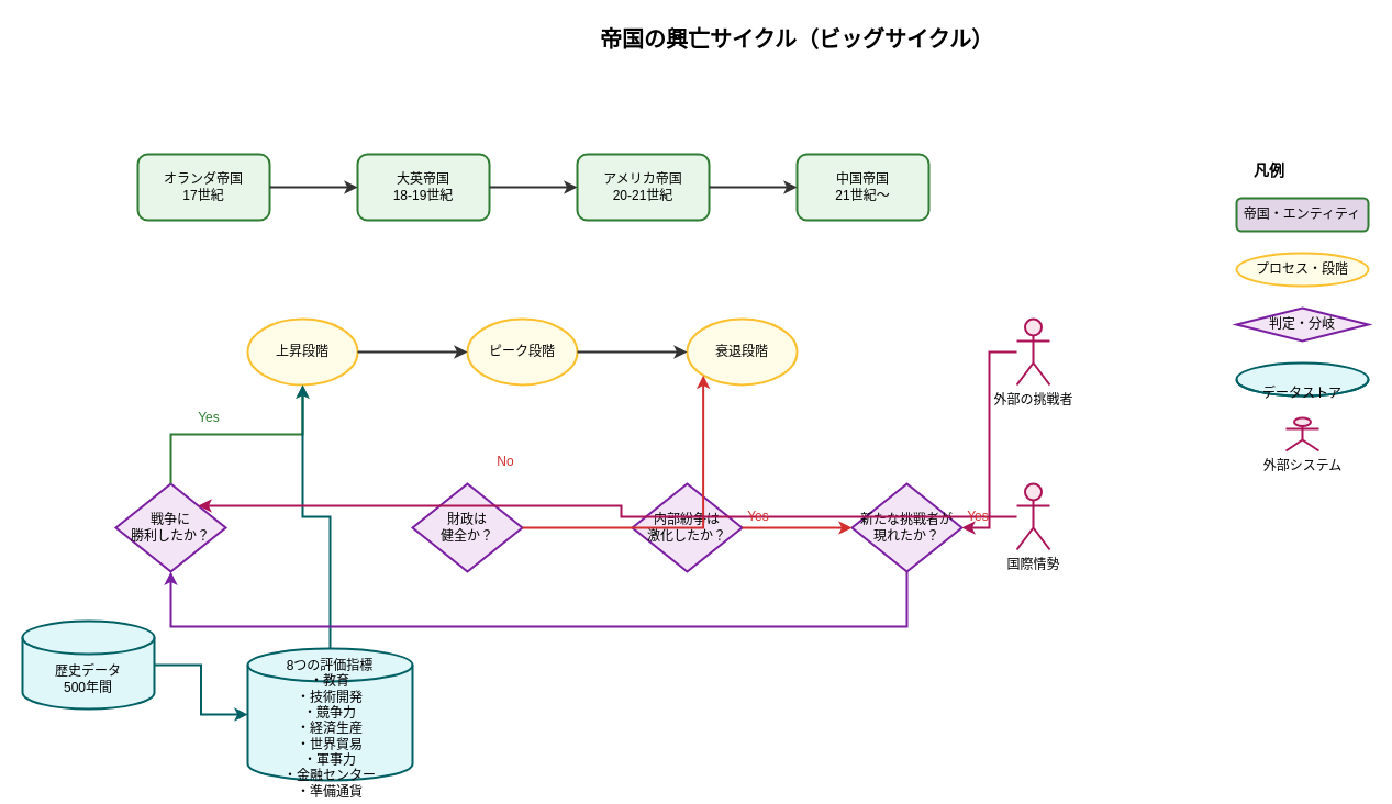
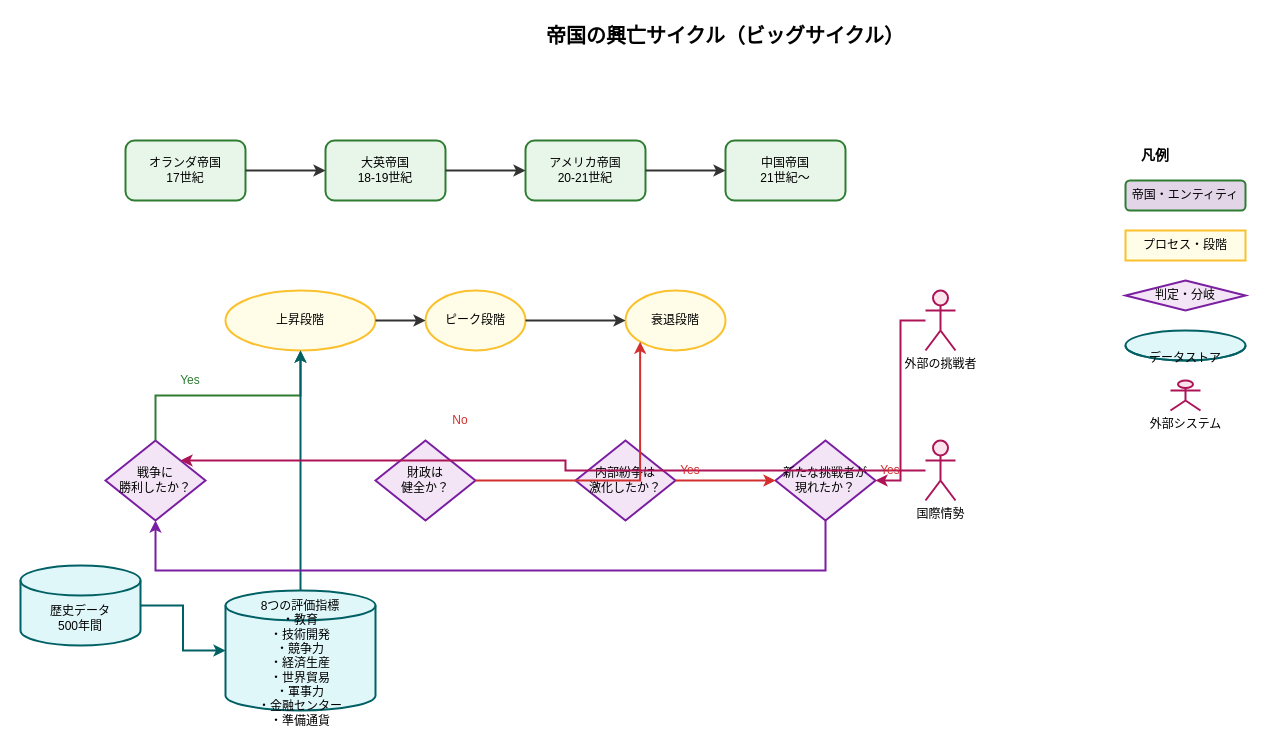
  <mxCell id="0" />
  <mxCell id="1" parent="0" />
  <mxCell id="2" value="帝国の興亡サイクル（ビッグサイクル）" style="text;html=1;strokeColor=none;fillColor=none;align=center;verticalAlign=middle;whiteSpace=wrap;rounded=0;fontSize=20;fontStyle=1;" vertex="1" parent="1"><mxGeometry x="525" y="20" width="400" height="30" as="geometry" /></mxCell>
  <mxCell id="3" value="オランダ帝国&lt;br&gt;17世紀" style="rounded=1;whiteSpace=wrap;html=1;fillColor=#E8F5E9;strokeColor=#2E7D32;strokeWidth=2;" vertex="1" parent="1"><mxGeometry x="125" y="140" width="120" height="60" as="geometry" /></mxCell>
  <mxCell id="4" value="大英帝国&lt;br&gt;18-19世紀" style="rounded=1;whiteSpace=wrap;html=1;fillColor=#E8F5E9;strokeColor=#2E7D32;strokeWidth=2;" vertex="1" parent="1"><mxGeometry x="325" y="140" width="120" height="60" as="geometry" /></mxCell>
  <mxCell id="5" value="アメリカ帝国&lt;br&gt;20-21世紀" style="rounded=1;whiteSpace=wrap;html=1;fillColor=#E8F5E9;strokeColor=#2E7D32;strokeWidth=2;" vertex="1" parent="1"><mxGeometry x="525" y="140" width="120" height="60" as="geometry" /></mxCell>
  <mxCell id="6" value="中国帝国&lt;br&gt;21世紀～" style="rounded=1;whiteSpace=wrap;html=1;fillColor=#E8F5E9;strokeColor=#2E7D32;strokeWidth=2;" vertex="1" parent="1"><mxGeometry x="725" y="140" width="120" height="60" as="geometry" /></mxCell>
- <mxCell id="7" value="上昇段階" style="ellipse;whiteSpace=wrap;html=1;fillColor=#FFFDE7;strokeColor=#FBC02D;strokeWidth=2;" vertex="1" parent="1"><mxGeometry x="225" y="290" width="100" height="60" as="geometry" /></mxCell>
+ <mxCell id="7" value="上昇段階" style="ellipse;whiteSpace=wrap;html=1;fillColor=#FFFDE7;strokeColor=#FBC02D;strokeWidth=2;" vertex="1" parent="1"><mxGeometry x="225" y="290" width="150" height="60" as="geometry" /></mxCell>
  <mxCell id="8" value="ピーク段階" style="ellipse;whiteSpace=wrap;html=1;fillColor=#FFFDE7;strokeColor=#FBC02D;strokeWidth=2;" vertex="1" parent="1"><mxGeometry x="425" y="290" width="100" height="60" as="geometry" /></mxCell>
  <mxCell id="9" value="衰退段階" style="ellipse;whiteSpace=wrap;html=1;fillColor=#FFFDE7;strokeColor=#FBC02D;strokeWidth=2;" vertex="1" parent="1"><mxGeometry x="625" y="290" width="100" height="60" as="geometry" /></mxCell>
  <mxCell id="10" value="戦争に&lt;br&gt;勝利したか？" style="rhombus;whiteSpace=wrap;html=1;fillColor=#F3E5F5;strokeColor=#7B1FA2;strokeWidth=2;" vertex="1" parent="1"><mxGeometry x="105" y="440" width="100" height="80" as="geometry" /></mxCell>
  <mxCell id="11" value="財政は&lt;br&gt;健全か？" style="rhombus;whiteSpace=wrap;html=1;fillColor=#F3E5F5;strokeColor=#7B1FA2;strokeWidth=2;" vertex="1" parent="1"><mxGeometry x="375" y="440" width="100" height="80" as="geometry" /></mxCell>
  <mxCell id="12" value="内部紛争は&lt;br&gt;激化したか？" style="rhombus;whiteSpace=wrap;html=1;fillColor=#F3E5F5;strokeColor=#7B1FA2;strokeWidth=2;" vertex="1" parent="1"><mxGeometry x="575" y="440" width="100" height="80" as="geometry" /></mxCell>
  <mxCell id="13" value="新たな挑戦者が&lt;br&gt;現れたか？" style="rhombus;whiteSpace=wrap;html=1;fillColor=#F3E5F5;strokeColor=#7B1FA2;strokeWidth=2;" vertex="1" parent="1"><mxGeometry x="775" y="440" width="100" height="80" as="geometry" /></mxCell>
  <mxCell id="14" value="歴史データ&lt;br&gt;500年間" style="shape=cylinder3;whiteSpace=wrap;html=1;boundedLbl=1;backgroundOutline=1;size=15;fillColor=#E0F7FA;strokeColor=#006064;strokeWidth=2;" vertex="1" parent="1"><mxGeometry x="20" y="565" width="120" height="80" as="geometry" /></mxCell>
  <mxCell id="15" value="8つの評価指標&lt;br&gt;・教育&lt;br&gt;・技術開発&lt;br&gt;・競争力&lt;br&gt;・経済生産&lt;br&gt;・世界貿易&lt;br&gt;・軍事力&lt;br&gt;・金融センター&lt;br&gt;・準備通貨" style="shape=cylinder3;whiteSpace=wrap;html=1;boundedLbl=1;backgroundOutline=1;size=15;fillColor=#E0F7FA;strokeColor=#006064;strokeWidth=2;" vertex="1" parent="1"><mxGeometry x="225" y="590" width="150" height="120" as="geometry" /></mxCell>
  <mxCell id="16" value="外部の挑戦者" style="shape=umlActor;verticalLabelPosition=bottom;verticalAlign=top;html=1;outlineConnect=0;fillColor=#FCE4EC;strokeColor=#AD1457;strokeWidth=2;" vertex="1" parent="1"><mxGeometry x="925" y="290" width="30" height="60" as="geometry" /></mxCell>
  <mxCell id="17" value="国際情勢" style="shape=umlActor;verticalLabelPosition=bottom;verticalAlign=top;html=1;outlineConnect=0;fillColor=#FCE4EC;strokeColor=#AD1457;strokeWidth=2;" vertex="1" parent="1"><mxGeometry x="925" y="440" width="30" height="60" as="geometry" /></mxCell>
  <mxCell id="18" style="edgeStyle=orthogonalEdgeStyle;rounded=0;orthogonalLoop=1;jettySize=auto;html=1;exitX=1;exitY=0.5;exitDx=0;exitDy=0;entryX=0;entryY=0.5;entryDx=0;entryDy=0;strokeColor=#333333;strokeWidth=2;" edge="1" parent="1" source="3" target="4"><mxGeometry relative="1" as="geometry" /></mxCell>
  <mxCell id="19" style="edgeStyle=orthogonalEdgeStyle;rounded=0;orthogonalLoop=1;jettySize=auto;html=1;exitX=1;exitY=0.5;exitDx=0;exitDy=0;entryX=0;entryY=0.5;entryDx=0;entryDy=0;strokeColor=#333333;strokeWidth=2;" edge="1" parent="1" source="4" target="5"><mxGeometry relative="1" as="geometry" /></mxCell>
  <mxCell id="20" style="edgeStyle=orthogonalEdgeStyle;rounded=0;orthogonalLoop=1;jettySize=auto;html=1;exitX=1;exitY=0.5;exitDx=0;exitDy=0;entryX=0;entryY=0.5;entryDx=0;entryDy=0;strokeColor=#333333;strokeWidth=2;" edge="1" parent="1" source="5" target="6"><mxGeometry relative="1" as="geometry" /></mxCell>
  <mxCell id="21" style="edgeStyle=orthogonalEdgeStyle;rounded=0;orthogonalLoop=1;jettySize=auto;html=1;exitX=1;exitY=0.5;exitDx=0;exitDy=0;entryX=0;entryY=0.5;entryDx=0;entryDy=0;strokeColor=#333333;strokeWidth=2;" edge="1" parent="1" source="7" target="8"><mxGeometry relative="1" as="geometry" /></mxCell>
  <mxCell id="22" style="edgeStyle=orthogonalEdgeStyle;rounded=0;orthogonalLoop=1;jettySize=auto;html=1;exitX=1;exitY=0.5;exitDx=0;exitDy=0;entryX=0;entryY=0.5;entryDx=0;entryDy=0;strokeColor=#333333;strokeWidth=2;" edge="1" parent="1" source="8" target="9"><mxGeometry relative="1" as="geometry" /></mxCell>
  <mxCell id="23" style="edgeStyle=orthogonalEdgeStyle;rounded=0;orthogonalLoop=1;jettySize=auto;html=1;exitX=0.5;exitY=0;exitDx=0;exitDy=0;entryX=0.5;entryY=1;entryDx=0;entryDy=0;strokeColor=#2E7D32;strokeWidth=2;" edge="1" parent="1" source="10" target="7"><mxGeometry relative="1" as="geometry" /></mxCell>
  <mxCell id="24" style="edgeStyle=orthogonalEdgeStyle;rounded=0;orthogonalLoop=1;jettySize=auto;html=1;exitX=1;exitY=0.5;exitDx=0;exitDy=0;entryX=0;entryY=1;entryDx=0;entryDy=0;strokeColor=#D32F2F;strokeWidth=2;" edge="1" parent="1" source="11" target="9"><mxGeometry relative="1" as="geometry" /></mxCell>
  <mxCell id="25" style="edgeStyle=orthogonalEdgeStyle;rounded=0;orthogonalLoop=1;jettySize=auto;html=1;exitX=1;exitY=0.5;exitDx=0;exitDy=0;entryX=0;entryY=0.5;entryDx=0;entryDy=0;strokeColor=#D32F2F;strokeWidth=2;" edge="1" parent="1" source="12" target="13"><mxGeometry relative="1" as="geometry" /></mxCell>
  <mxCell id="26" style="edgeStyle=orthogonalEdgeStyle;rounded=0;orthogonalLoop=1;jettySize=auto;html=1;exitX=1;exitY=0.5;exitDx=0;exitDy=0;entryX=0;entryY=0.5;entryDx=0;entryDy=0;strokeColor=#006064;strokeWidth=2;" edge="1" parent="1" source="14" target="15"><mxGeometry relative="1" as="geometry" /></mxCell>
  <mxCell id="27" style="edgeStyle=orthogonalEdgeStyle;rounded=0;orthogonalLoop=1;jettySize=auto;html=1;exitX=0.5;exitY=0;exitDx=0;exitDy=0;entryX=0.5;entryY=1;entryDx=0;entryDy=0;strokeColor=#006064;strokeWidth=2;" edge="1" parent="1" source="15" target="7"><mxGeometry relative="1" as="geometry" /></mxCell>
  <mxCell id="28" style="edgeStyle=orthogonalEdgeStyle;rounded=0;orthogonalLoop=1;jettySize=auto;html=1;exitX=0;exitY=0.5;exitDx=0;exitDy=0;entryX=1;entryY=0.5;entryDx=0;entryDy=0;strokeColor=#AD1457;strokeWidth=2;" edge="1" parent="1" source="16" target="13"><mxGeometry relative="1" as="geometry" /></mxCell>
  <mxCell id="29" style="edgeStyle=orthogonalEdgeStyle;rounded=0;orthogonalLoop=1;jettySize=auto;html=1;exitX=0;exitY=0.5;exitDx=0;exitDy=0;entryX=1;entryY=0;entryDx=0;entryDy=0;strokeColor=#AD1457;strokeWidth=2;" edge="1" parent="1" source="17" target="10"><mxGeometry relative="1" as="geometry" /></mxCell>
  <mxCell id="30" style="edgeStyle=orthogonalEdgeStyle;rounded=0;orthogonalLoop=1;jettySize=auto;html=1;exitX=0.5;exitY=1;exitDx=0;exitDy=0;entryX=0.5;entryY=1;entryDx=0;entryDy=0;strokeColor=#7B1FA2;strokeWidth=2;strokeDashArray=5 5;" edge="1" parent="1" source="13" target="10"><mxGeometry relative="1" as="geometry"><Array as="points"><mxPoint x="825" y="570" /><mxPoint x="155" y="570" /></Array></mxGeometry></mxCell>
  <mxCell id="31" value="Yes" style="text;html=1;strokeColor=none;fillColor=none;align=center;verticalAlign=middle;whiteSpace=wrap;rounded=0;fontSize=12;fontColor=#2E7D32;" vertex="1" parent="1"><mxGeometry x="175" y="370" width="30" height="20" as="geometry" /></mxCell>
  <mxCell id="32" value="No" style="text;html=1;strokeColor=none;fillColor=none;align=center;verticalAlign=middle;whiteSpace=wrap;rounded=0;fontSize=12;fontColor=#D32F2F;" vertex="1" parent="1"><mxGeometry x="445" y="410" width="30" height="20" as="geometry" /></mxCell>
  <mxCell id="33" value="Yes" style="text;html=1;strokeColor=none;fillColor=none;align=center;verticalAlign=middle;whiteSpace=wrap;rounded=0;fontSize=12;fontColor=#D32F2F;" vertex="1" parent="1"><mxGeometry x="675" y="460" width="30" height="20" as="geometry" /></mxCell>
  <mxCell id="34" value="Yes" style="text;html=1;strokeColor=none;fillColor=none;align=center;verticalAlign=middle;whiteSpace=wrap;rounded=0;fontSize=12;fontColor=#D32F2F;" vertex="1" parent="1"><mxGeometry x="875" y="460" width="30" height="20" as="geometry" /></mxCell>
  <mxCell id="35" value="凡例" style="text;html=1;strokeColor=none;fillColor=none;align=center;verticalAlign=middle;whiteSpace=wrap;rounded=0;fontSize=14;fontStyle=1;" vertex="1" parent="1"><mxGeometry x="1125" y="140" width="60" height="30" as="geometry" /></mxCell>
  <mxCell id="36" value="帝国・エンティティ" style="rounded=1;whiteSpace=wrap;html=1;fillColor=#e1d5e7;strokeColor=#2E7D32;strokeWidth=2;" vertex="1" parent="1"><mxGeometry x="1125" y="180" width="120" height="30" as="geometry" /></mxCell>
- <mxCell id="37" value="プロセス・段階" style="ellipse;whiteSpace=wrap;html=1;fillColor=#FFFDE7;strokeColor=#FBC02D;strokeWidth=2;" vertex="1" parent="1"><mxGeometry x="1125" y="230" width="120" height="30" as="geometry" /></mxCell>
+ <mxCell id="37" value="プロセス・段階" style="whiteSpace=wrap;html=1;fillColor=#FFFDE7;strokeColor=#FBC02D;strokeWidth=2;rounded=0;" vertex="1" parent="1"><mxGeometry x="1125" y="230" width="120" height="30" as="geometry" /></mxCell>
  <mxCell id="38" value="判定・分岐" style="rhombus;whiteSpace=wrap;html=1;fillColor=#F3E5F5;strokeColor=#7B1FA2;strokeWidth=2;" vertex="1" parent="1"><mxGeometry x="1125" y="280" width="120" height="30" as="geometry" /></mxCell>
  <mxCell id="39" value="データストア" style="shape=cylinder3;whiteSpace=wrap;html=1;boundedLbl=1;backgroundOutline=1;size=15;fillColor=#E0F7FA;strokeColor=#006064;strokeWidth=2;" vertex="1" parent="1"><mxGeometry x="1125" y="330" width="120" height="30" as="geometry" /></mxCell>
  <mxCell id="40" value="外部システム" style="shape=umlActor;verticalLabelPosition=bottom;verticalAlign=top;html=1;outlineConnect=0;fillColor=#FCE4EC;strokeColor=#AD1457;strokeWidth=2;" vertex="1" parent="1"><mxGeometry x="1170" y="380" width="30" height="30" as="geometry" /></mxCell>
